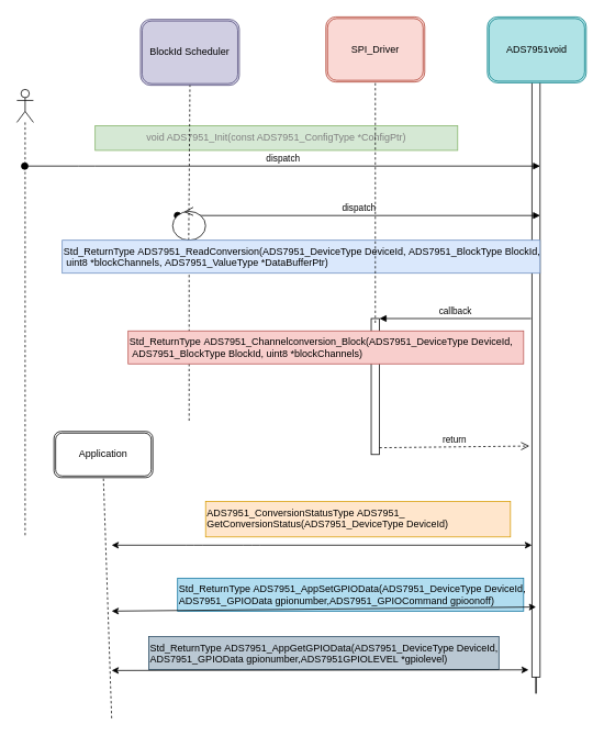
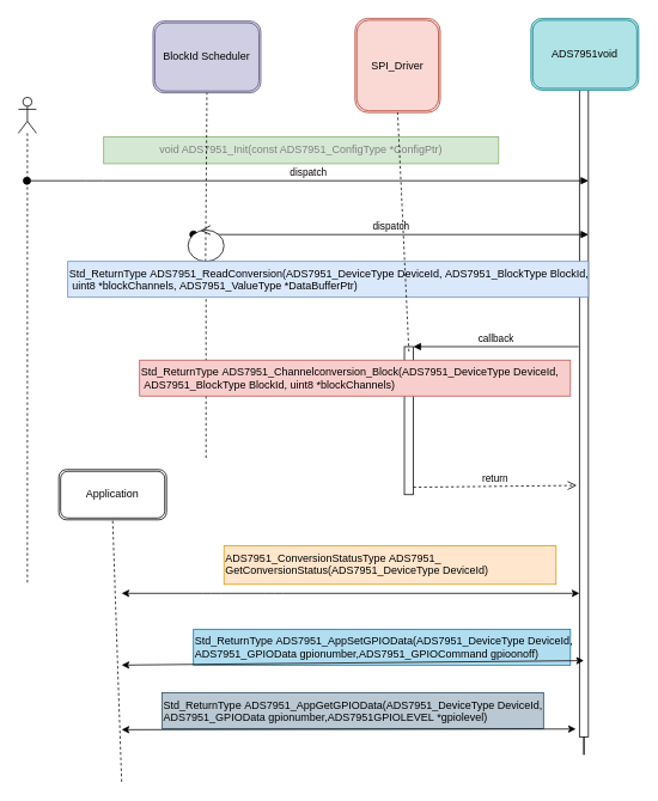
  <mxCell id="0" />
  <mxCell id="1" parent="0" />
  <mxCell id="2" style="edgeStyle=orthogonalEdgeStyle;rounded=0;orthogonalLoop=1;jettySize=auto;html=1;" edge="1" parent="1" source="3"><mxGeometry relative="1" as="geometry"><mxPoint x="650" y="771" as="targetPoint" /></mxGeometry></mxCell>
  <mxCell id="3" value="" style="html=1;points=[];perimeter=orthogonalPerimeter;" vertex="1" parent="1"><mxGeometry x="645" y="91" width="10" height="730" as="geometry" /></mxCell>
  <mxCell id="4" value="&lt;p class=&quot;MsoNormal&quot;&gt;&lt;span class=&quot;MsoIntenseEmphasis&quot;&gt;&lt;span style=&quot;color: gray&quot;&gt;void ADS7951_Init(const ADS7951_ConfigType *ConfigPtr)&lt;/span&gt;&lt;/span&gt;&lt;/p&gt;" style="text;html=1;strokeColor=#82b366;fillColor=#d5e8d4;align=center;verticalAlign=middle;whiteSpace=wrap;rounded=0;" vertex="1" parent="1"><mxGeometry x="115" y="152" width="440" height="30" as="geometry" /></mxCell>
  <mxCell id="5" value="BlockId Scheduler" style="shape=ext;double=1;rounded=1;whiteSpace=wrap;html=1;fillColor=#d0cee2;strokeColor=#56517e;" vertex="1" parent="1"><mxGeometry x="170" y="23" width="120" height="80" as="geometry" /></mxCell>
- <mxCell id="6" value="SPI_Driver" style="shape=ext;double=1;rounded=1;whiteSpace=wrap;html=1;fillColor=#fad9d5;strokeColor=#ae4132;" vertex="1" parent="1"><mxGeometry x="395" y="20" width="120" height="79" as="geometry" /></mxCell>
+ <mxCell id="6" value="SPI_Driver" style="shape=ext;double=1;rounded=1;whiteSpace=wrap;html=1;fillColor=#fad9d5;strokeColor=#ae4132;" vertex="1" parent="1"><mxGeometry x="395" y="20" width="95" height="105" as="geometry" /></mxCell>
  <mxCell id="7" value="ADS7951void" style="shape=ext;double=1;rounded=1;whiteSpace=wrap;html=1;fillColor=#b0e3e6;strokeColor=#0e8088;" vertex="1" parent="1"><mxGeometry x="591" y="20" width="120" height="80" as="geometry" /></mxCell>
  <mxCell id="8" value="dispatch" style="html=1;verticalAlign=bottom;startArrow=oval;startFill=1;endArrow=block;startSize=8;" edge="1" parent="1"><mxGeometry width="60" relative="1" as="geometry"><mxPoint x="215" y="261" as="sourcePoint" /><mxPoint x="655" y="261" as="targetPoint" /></mxGeometry></mxCell>
  <mxCell id="9" value="" style="shape=umlLifeline;participant=umlActor;perimeter=lifelinePerimeter;whiteSpace=wrap;html=1;container=1;collapsible=0;recursiveResize=0;verticalAlign=top;spacingTop=36;labelBackgroundColor=#ffffff;outlineConnect=0;" vertex="1" parent="1"><mxGeometry x="20" y="108" width="20" height="543" as="geometry" /></mxCell>
  <mxCell id="10" value="" style="shape=umlLifeline;participant=umlControl;perimeter=lifelinePerimeter;whiteSpace=wrap;html=1;container=1;collapsible=0;recursiveResize=0;verticalAlign=top;spacingTop=36;labelBackgroundColor=#ffffff;outlineConnect=0;" vertex="1" parent="1"><mxGeometry x="209" y="251" width="40" height="260" as="geometry" /></mxCell>
  <mxCell id="11" value="dispatch" style="html=1;verticalAlign=bottom;startArrow=oval;endArrow=block;startSize=8;" edge="1" parent="1" source="9"><mxGeometry relative="1" as="geometry"><mxPoint x="29.5" y="201" as="sourcePoint" /><mxPoint x="655" y="201" as="targetPoint" /><Array as="points"><mxPoint x="105" y="201" /></Array></mxGeometry></mxCell>
  <mxCell id="12" value="" style="endArrow=none;dashed=1;html=1;entryX=0.5;entryY=1;entryDx=0;entryDy=0;" edge="1" parent="1" source="10" target="5"><mxGeometry width="50" height="50" relative="1" as="geometry"><mxPoint x="204" y="155" as="sourcePoint" /><mxPoint x="254" y="105" as="targetPoint" /></mxGeometry></mxCell>
  <mxCell id="13" value="Std_ReturnType&amp;nbsp;ADS7951_ReadConversion(ADS7951_DeviceType&amp;nbsp;DeviceId,&amp;nbsp;ADS7951_BlockType&amp;nbsp;BlockId,&lt;br&gt;&amp;nbsp;uint8&amp;nbsp;*blockChannels,&amp;nbsp;ADS7951_ValueType&amp;nbsp;*DataBufferPtr)" style="text;html=1;fillColor=#dae8fc;strokeColor=#6c8ebf;" vertex="1" parent="1"><mxGeometry x="75" y="291" width="580" height="40" as="geometry" /></mxCell>
  <mxCell id="14" value="" style="html=1;points=[];perimeter=orthogonalPerimeter;" vertex="1" parent="1"><mxGeometry x="450" y="386" width="10" height="165" as="geometry" /></mxCell>
  <mxCell id="15" value="callback" style="html=1;verticalAlign=bottom;endArrow=block;entryX=1;entryY=0;" edge="1" target="14" parent="1"><mxGeometry relative="1" as="geometry"><mxPoint x="644" y="386" as="sourcePoint" /></mxGeometry></mxCell>
  <mxCell id="16" value="return" style="html=1;verticalAlign=bottom;endArrow=open;dashed=1;endSize=8;exitX=1;exitY=0.95;entryX=-0.3;entryY=0.616;entryDx=0;entryDy=0;entryPerimeter=0;" edge="1" source="14" parent="1" target="3"><mxGeometry relative="1" as="geometry"><mxPoint x="645" y="531" as="targetPoint" /></mxGeometry></mxCell>
  <mxCell id="17" value="" style="endArrow=none;dashed=1;html=1;entryX=0.5;entryY=1;entryDx=0;entryDy=0;exitX=0.5;exitY=0.032;exitDx=0;exitDy=0;exitPerimeter=0;" edge="1" parent="1" source="14" target="6"><mxGeometry width="50" height="50" relative="1" as="geometry"><mxPoint x="430" y="167" as="sourcePoint" /><mxPoint x="480" y="117" as="targetPoint" /></mxGeometry></mxCell>
  <mxCell id="18" value="Std_ReturnType&amp;nbsp;ADS7951_Channelconversion_Block(ADS7951_DeviceType&amp;nbsp;DeviceId,&lt;br&gt;&amp;nbsp;ADS7951_BlockType&amp;nbsp;BlockId,&amp;nbsp;uint8&amp;nbsp;*blockChannels)" style="text;html=1;fillColor=#f8cecc;strokeColor=#b85450;" vertex="1" parent="1"><mxGeometry x="155" y="401" width="480" height="40" as="geometry" /></mxCell>
  <mxCell id="19" value="Application" style="shape=ext;double=1;rounded=1;whiteSpace=wrap;html=1;" vertex="1" parent="1"><mxGeometry x="65" y="523" width="120" height="56" as="geometry" /></mxCell>
  <mxCell id="20" value="ADS7951_ConversionStatusType&amp;nbsp;ADS7951_&lt;br&gt;GetConversionStatus(ADS7951_DeviceType&amp;nbsp;DeviceId)" style="text;html=1;fillColor=#ffe6cc;strokeColor=#d79b00;" vertex="1" parent="1"><mxGeometry x="249" y="608" width="370" height="43" as="geometry" /></mxCell>
  <mxCell id="21" value="" style="endArrow=classic;startArrow=classic;html=1;" edge="1" parent="1" target="3"><mxGeometry width="50" height="50" relative="1" as="geometry"><mxPoint x="135" y="661" as="sourcePoint" /><mxPoint x="245" y="661" as="targetPoint" /><Array as="points"><mxPoint x="235" y="661" /><mxPoint x="305" y="661" /></Array></mxGeometry></mxCell>
  <mxCell id="22" value="" style="endArrow=none;dashed=1;html=1;entryX=0.5;entryY=1;entryDx=0;entryDy=0;" edge="1" parent="1" target="19"><mxGeometry width="50" height="50" relative="1" as="geometry"><mxPoint x="135" y="871" as="sourcePoint" /><mxPoint x="149.5" y="591" as="targetPoint" /></mxGeometry></mxCell>
  <mxCell id="23" value="Std_ReturnType&amp;nbsp;ADS7951_AppSetGPIOData(ADS7951_DeviceType&amp;nbsp;DeviceId,&amp;nbsp;&lt;br&gt;ADS7951_GPIOData&amp;nbsp;gpionumber,ADS7951_GPIOCommand&amp;nbsp;gpioonoff)" style="text;html=1;fillColor=#b1ddf0;strokeColor=#10739e;" vertex="1" parent="1"><mxGeometry x="215" y="701" width="420" height="40" as="geometry" /></mxCell>
  <mxCell id="24" value="" style="endArrow=classic;startArrow=classic;html=1;" edge="1" parent="1"><mxGeometry width="50" height="50" relative="1" as="geometry"><mxPoint x="135" y="741" as="sourcePoint" /><mxPoint x="650" y="736" as="targetPoint" /></mxGeometry></mxCell>
  <mxCell id="25" value="Std_ReturnType&amp;nbsp;ADS7951_AppGetGPIOData(ADS7951_DeviceType&amp;nbsp;DeviceId,&amp;nbsp;&lt;br&gt;ADS7951_GPIOData&amp;nbsp;gpionumber,ADS7951GPIOLEVEL&amp;nbsp;*gpiolevel)" style="text;html=1;fillColor=#bac8d3;strokeColor=#23445d;" vertex="1" parent="1"><mxGeometry x="180" y="772" width="425" height="40" as="geometry" /></mxCell>
  <mxCell id="26" value="" style="endArrow=classic;startArrow=classic;html=1;entryX=-0.4;entryY=0.988;entryDx=0;entryDy=0;entryPerimeter=0;" edge="1" parent="1" target="3"><mxGeometry width="50" height="50" relative="1" as="geometry"><mxPoint x="135" y="813" as="sourcePoint" /><mxPoint x="180" y="813" as="targetPoint" /><Array as="points" /></mxGeometry></mxCell>
